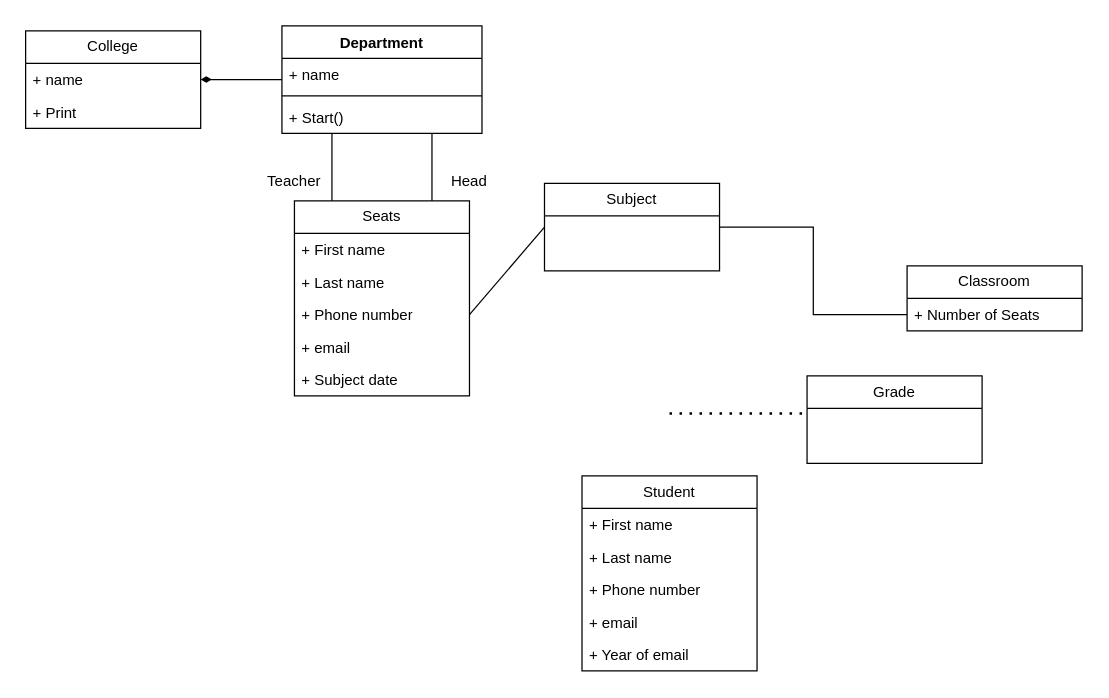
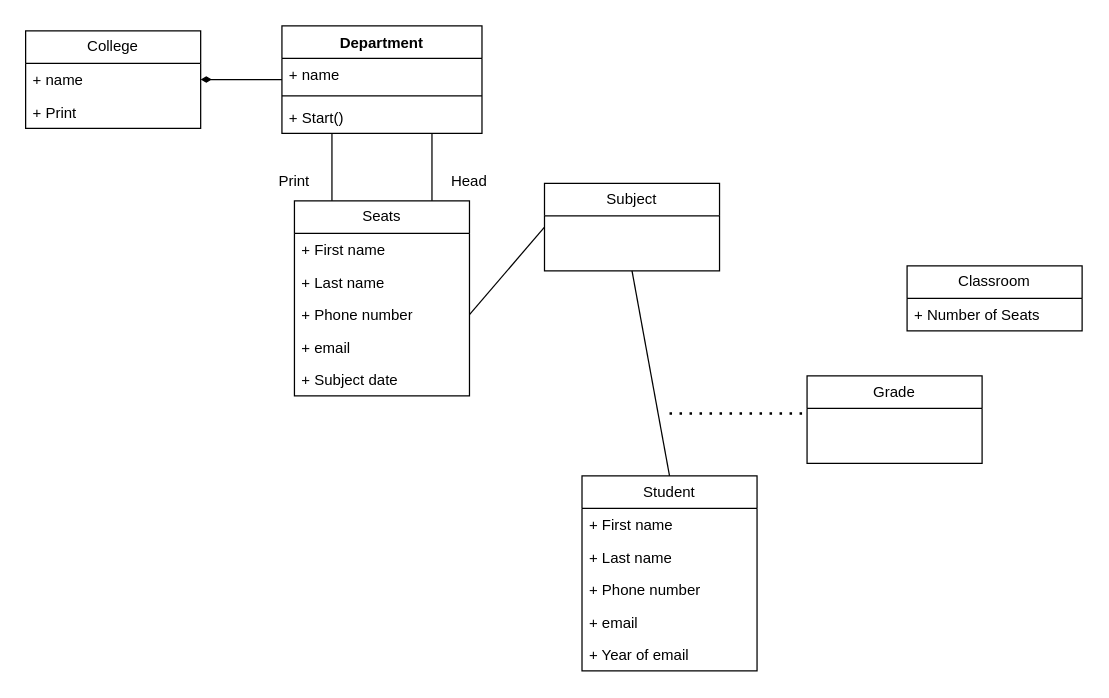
  <mxCell id="0" />
  <mxCell id="1" parent="0" />
  <mxCell id="2" value="College" style="swimlane;fontStyle=0;childLayout=stackLayout;horizontal=1;startSize=26;fillColor=none;horizontalStack=0;resizeParent=1;resizeParentMax=0;resizeLast=0;collapsible=1;marginBottom=0;whiteSpace=wrap;html=1;" vertex="1" parent="1"><mxGeometry x="20" y="24" width="140" height="78" as="geometry" /></mxCell>
  <mxCell id="3" value="+ name" style="text;strokeColor=none;fillColor=none;align=left;verticalAlign=top;spacingLeft=4;spacingRight=4;overflow=hidden;rotatable=0;points=[[0,0.5],[1,0.5]];portConstraint=eastwest;whiteSpace=wrap;html=1;" vertex="1" parent="2"><mxGeometry y="26" width="140" height="26" as="geometry" /></mxCell>
  <mxCell id="4" value="+ Print" style="text;strokeColor=none;fillColor=none;align=left;verticalAlign=top;spacingLeft=4;spacingRight=4;overflow=hidden;rotatable=0;points=[[0,0.5],[1,0.5]];portConstraint=eastwest;whiteSpace=wrap;html=1;" vertex="1" parent="2"><mxGeometry y="52" width="140" height="26" as="geometry" /></mxCell>
  <mxCell id="5" value="Seats" style="swimlane;fontStyle=0;childLayout=stackLayout;horizontal=1;startSize=26;fillColor=none;horizontalStack=0;resizeParent=1;resizeParentMax=0;resizeLast=0;collapsible=1;marginBottom=0;whiteSpace=wrap;html=1;" vertex="1" parent="1"><mxGeometry x="235" y="160" width="140" height="156" as="geometry" /></mxCell>
  <mxCell id="6" value="+ First name" style="text;strokeColor=none;fillColor=none;align=left;verticalAlign=top;spacingLeft=4;spacingRight=4;overflow=hidden;rotatable=0;points=[[0,0.5],[1,0.5]];portConstraint=eastwest;whiteSpace=wrap;html=1;" vertex="1" parent="5"><mxGeometry y="26" width="140" height="26" as="geometry" /></mxCell>
  <mxCell id="7" value="+ Last name" style="text;strokeColor=none;fillColor=none;align=left;verticalAlign=top;spacingLeft=4;spacingRight=4;overflow=hidden;rotatable=0;points=[[0,0.5],[1,0.5]];portConstraint=eastwest;whiteSpace=wrap;html=1;" vertex="1" parent="5"><mxGeometry y="52" width="140" height="26" as="geometry" /></mxCell>
  <mxCell id="8" value="+ Phone number" style="text;strokeColor=none;fillColor=none;align=left;verticalAlign=top;spacingLeft=4;spacingRight=4;overflow=hidden;rotatable=0;points=[[0,0.5],[1,0.5]];portConstraint=eastwest;whiteSpace=wrap;html=1;" vertex="1" parent="5"><mxGeometry y="78" width="140" height="26" as="geometry" /></mxCell>
  <mxCell id="9" value="+ email" style="text;strokeColor=none;fillColor=none;align=left;verticalAlign=top;spacingLeft=4;spacingRight=4;overflow=hidden;rotatable=0;points=[[0,0.5],[1,0.5]];portConstraint=eastwest;whiteSpace=wrap;html=1;" vertex="1" parent="5"><mxGeometry y="104" width="140" height="26" as="geometry" /></mxCell>
  <mxCell id="10" value="+ Subject date" style="text;strokeColor=none;fillColor=none;align=left;verticalAlign=top;spacingLeft=4;spacingRight=4;overflow=hidden;rotatable=0;points=[[0,0.5],[1,0.5]];portConstraint=eastwest;whiteSpace=wrap;html=1;" vertex="1" parent="5"><mxGeometry y="130" width="140" height="26" as="geometry" /></mxCell>
  <mxCell id="11" value="Student" style="swimlane;fontStyle=0;childLayout=stackLayout;horizontal=1;startSize=26;fillColor=none;horizontalStack=0;resizeParent=1;resizeParentMax=0;resizeLast=0;collapsible=1;marginBottom=0;whiteSpace=wrap;html=1;" vertex="1" parent="1"><mxGeometry x="465" y="380" width="140" height="156" as="geometry" /></mxCell>
  <mxCell id="12" value="+ First name" style="text;strokeColor=none;fillColor=none;align=left;verticalAlign=top;spacingLeft=4;spacingRight=4;overflow=hidden;rotatable=0;points=[[0,0.5],[1,0.5]];portConstraint=eastwest;whiteSpace=wrap;html=1;" vertex="1" parent="11"><mxGeometry y="26" width="140" height="26" as="geometry" /></mxCell>
  <mxCell id="13" value="+ Last name" style="text;strokeColor=none;fillColor=none;align=left;verticalAlign=top;spacingLeft=4;spacingRight=4;overflow=hidden;rotatable=0;points=[[0,0.5],[1,0.5]];portConstraint=eastwest;whiteSpace=wrap;html=1;" vertex="1" parent="11"><mxGeometry y="52" width="140" height="26" as="geometry" /></mxCell>
  <mxCell id="14" value="+ Phone number" style="text;strokeColor=none;fillColor=none;align=left;verticalAlign=top;spacingLeft=4;spacingRight=4;overflow=hidden;rotatable=0;points=[[0,0.5],[1,0.5]];portConstraint=eastwest;whiteSpace=wrap;html=1;" vertex="1" parent="11"><mxGeometry y="78" width="140" height="26" as="geometry" /></mxCell>
  <mxCell id="15" value="+ email" style="text;strokeColor=none;fillColor=none;align=left;verticalAlign=top;spacingLeft=4;spacingRight=4;overflow=hidden;rotatable=0;points=[[0,0.5],[1,0.5]];portConstraint=eastwest;whiteSpace=wrap;html=1;" vertex="1" parent="11"><mxGeometry y="104" width="140" height="26" as="geometry" /></mxCell>
  <mxCell id="16" value="+ Year of email" style="text;strokeColor=none;fillColor=none;align=left;verticalAlign=top;spacingLeft=4;spacingRight=4;overflow=hidden;rotatable=0;points=[[0,0.5],[1,0.5]];portConstraint=eastwest;whiteSpace=wrap;html=1;" vertex="1" parent="11"><mxGeometry y="130" width="140" height="26" as="geometry" /></mxCell>
  <mxCell id="17" value="Classroom" style="swimlane;fontStyle=0;childLayout=stackLayout;horizontal=1;startSize=26;fillColor=none;horizontalStack=0;resizeParent=1;resizeParentMax=0;resizeLast=0;collapsible=1;marginBottom=0;whiteSpace=wrap;html=1;" vertex="1" parent="1"><mxGeometry x="725" y="212" width="140" height="52" as="geometry" /></mxCell>
  <mxCell id="18" value="+ Number of Seats" style="text;strokeColor=none;fillColor=none;align=left;verticalAlign=top;spacingLeft=4;spacingRight=4;overflow=hidden;rotatable=0;points=[[0,0.5],[1,0.5]];portConstraint=eastwest;whiteSpace=wrap;html=1;" vertex="1" parent="17"><mxGeometry y="26" width="140" height="26" as="geometry" /></mxCell>
  <mxCell id="19" value="Department" style="swimlane;fontStyle=1;align=center;verticalAlign=top;childLayout=stackLayout;horizontal=1;startSize=26;horizontalStack=0;resizeParent=1;resizeParentMax=0;resizeLast=0;collapsible=1;marginBottom=0;whiteSpace=wrap;html=1;" vertex="1" parent="1"><mxGeometry x="225" y="20" width="160" height="86" as="geometry" /></mxCell>
  <mxCell id="20" value="+ name" style="text;strokeColor=none;fillColor=none;align=left;verticalAlign=top;spacingLeft=4;spacingRight=4;overflow=hidden;rotatable=0;points=[[0,0.5],[1,0.5]];portConstraint=eastwest;whiteSpace=wrap;html=1;" vertex="1" parent="19"><mxGeometry y="26" width="160" height="26" as="geometry" /></mxCell>
  <mxCell id="21" value="" style="line;strokeWidth=1;fillColor=none;align=left;verticalAlign=middle;spacingTop=-1;spacingLeft=3;spacingRight=3;rotatable=0;labelPosition=right;points=[];portConstraint=eastwest;strokeColor=inherit;" vertex="1" parent="19"><mxGeometry y="52" width="160" height="8" as="geometry" /></mxCell>
  <mxCell id="22" value="+ Start()" style="text;strokeColor=none;fillColor=none;align=left;verticalAlign=top;spacingLeft=4;spacingRight=4;overflow=hidden;rotatable=0;points=[[0,0.5],[1,0.5]];portConstraint=eastwest;whiteSpace=wrap;html=1;" vertex="1" parent="19"><mxGeometry y="60" width="160" height="26" as="geometry" /></mxCell>
- <mxCell id="23" style="edgeStyle=orthogonalEdgeStyle;rounded=0;orthogonalLoop=1;jettySize=auto;html=1;exitX=1;exitY=0.5;exitDx=0;exitDy=0;entryX=0;entryY=0.5;entryDx=0;entryDy=0;endArrow=none;endFill=0;" edge="1" parent="1" source="24" target="18"><mxGeometry relative="1" as="geometry" /></mxCell>
  <mxCell id="24" value="Subject" style="swimlane;fontStyle=0;childLayout=stackLayout;horizontal=1;startSize=26;fillColor=none;horizontalStack=0;resizeParent=1;resizeParentMax=0;resizeLast=0;collapsible=1;marginBottom=0;whiteSpace=wrap;html=1;" vertex="1" parent="1"><mxGeometry x="435" y="146" width="140" height="70" as="geometry" /></mxCell>
  <mxCell id="25" style="edgeStyle=orthogonalEdgeStyle;rounded=0;orthogonalLoop=1;jettySize=auto;html=1;exitX=1;exitY=0.5;exitDx=0;exitDy=0;entryX=0;entryY=0.5;entryDx=0;entryDy=0;endArrow=none;endFill=0;startArrow=diamondThin;startFill=1;" edge="1" parent="1" source="3" target="19"><mxGeometry relative="1" as="geometry" /></mxCell>
  <mxCell id="26" value="" style="endArrow=none;html=1;rounded=0;exitX=1;exitY=0.5;exitDx=0;exitDy=0;entryX=0;entryY=0.5;entryDx=0;entryDy=0;" edge="1" parent="1" source="8" target="24"><mxGeometry width="50" height="50" relative="1" as="geometry"><mxPoint x="455" y="260" as="sourcePoint" /><mxPoint x="505" y="210" as="targetPoint" /></mxGeometry></mxCell>
+ <mxCell id="27" value="" style="endArrow=none;html=1;rounded=0;exitX=0.5;exitY=0;exitDx=0;exitDy=0;entryX=0.5;entryY=1;entryDx=0;entryDy=0;" edge="1" parent="1" source="11" target="24"><mxGeometry width="50" height="50" relative="1" as="geometry"><mxPoint x="515" y="330" as="sourcePoint" /><mxPoint x="565" y="280" as="targetPoint" /></mxGeometry></mxCell>
  <mxCell id="28" value="" style="endArrow=none;dashed=1;html=1;dashPattern=1 3;strokeWidth=2;rounded=0;" edge="1" parent="1"><mxGeometry width="50" height="50" relative="1" as="geometry"><mxPoint x="535" y="330" as="sourcePoint" /><mxPoint x="645" y="330" as="targetPoint" /></mxGeometry></mxCell>
  <mxCell id="29" value="Grade" style="swimlane;fontStyle=0;childLayout=stackLayout;horizontal=1;startSize=26;fillColor=none;horizontalStack=0;resizeParent=1;resizeParentMax=0;resizeLast=0;collapsible=1;marginBottom=0;whiteSpace=wrap;html=1;" vertex="1" parent="1"><mxGeometry x="645" y="300" width="140" height="70" as="geometry" /></mxCell>
  <mxCell id="30" value="" style="endArrow=none;html=1;rounded=0;" edge="1" parent="1"><mxGeometry width="50" height="50" relative="1" as="geometry"><mxPoint x="265" y="160" as="sourcePoint" /><mxPoint x="265" y="106" as="targetPoint" /><Array as="points"><mxPoint x="265" y="126" /></Array></mxGeometry></mxCell>
  <mxCell id="31" value="" style="endArrow=none;html=1;rounded=0;" edge="1" parent="1"><mxGeometry width="50" height="50" relative="1" as="geometry"><mxPoint x="345" y="160" as="sourcePoint" /><mxPoint x="345" y="106" as="targetPoint" /><Array as="points"><mxPoint x="345" y="126" /></Array></mxGeometry></mxCell>
- <mxCell id="32" value="Teacher" style="text;html=1;align=center;verticalAlign=middle;whiteSpace=wrap;rounded=0;" vertex="1" parent="1"><mxGeometry x="205" y="130" width="60" height="30" as="geometry" /></mxCell>
+ <mxCell id="32" value="Print" style="text;html=1;align=center;verticalAlign=middle;whiteSpace=wrap;rounded=0;" vertex="1" parent="1"><mxGeometry x="205" y="130" width="60" height="30" as="geometry" /></mxCell>
  <mxCell id="33" value="Head" style="text;html=1;align=center;verticalAlign=middle;whiteSpace=wrap;rounded=0;" vertex="1" parent="1"><mxGeometry x="345" y="130" width="60" height="30" as="geometry" /></mxCell>
